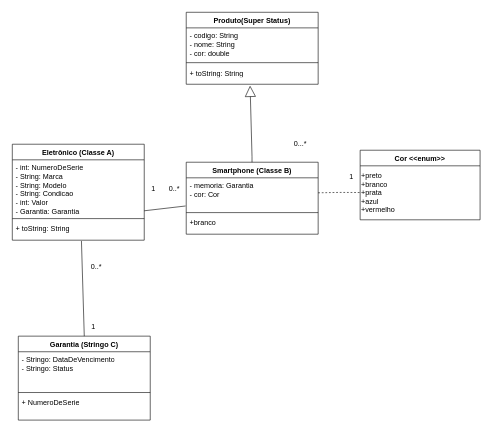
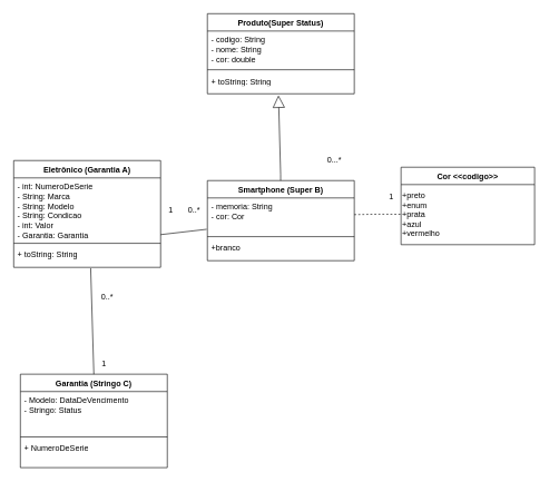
  <mxCell id="0" />
  <mxCell id="1" parent="0" />
  <mxCell id="2" value="Garantia (Stringo C)" style="swimlane;fontStyle=1;align=center;verticalAlign=top;childLayout=stackLayout;horizontal=1;startSize=26;horizontalStack=0;resizeParent=1;resizeParentMax=0;resizeLast=0;collapsible=1;marginBottom=0;whiteSpace=wrap;html=1;" parent="1" vertex="1"><mxGeometry x="30" y="560" width="220" height="140" as="geometry" /></mxCell>
- <mxCell id="3" value="&lt;div&gt;- Stringo: DataDeVencimento&lt;/div&gt;&lt;div&gt;- Stringo: Status&lt;/div&gt;" style="text;strokeColor=none;fillColor=none;align=left;verticalAlign=top;spacingLeft=4;spacingRight=4;overflow=hidden;rotatable=0;points=[[0,0.5],[1,0.5]];portConstraint=eastwest;whiteSpace=wrap;html=1;" parent="2" vertex="1"><mxGeometry y="26" width="220" height="64" as="geometry" /></mxCell>
+ <mxCell id="3" value="&lt;div&gt;- Modelo: DataDeVencimento&lt;/div&gt;&lt;div&gt;- Stringo: Status&lt;/div&gt;" style="text;strokeColor=none;fillColor=none;align=left;verticalAlign=top;spacingLeft=4;spacingRight=4;overflow=hidden;rotatable=0;points=[[0,0.5],[1,0.5]];portConstraint=eastwest;whiteSpace=wrap;html=1;" parent="2" vertex="1"><mxGeometry y="26" width="220" height="64" as="geometry" /></mxCell>
  <mxCell id="4" value="" style="line;strokeWidth=1;fillColor=none;align=left;verticalAlign=middle;spacingTop=-1;spacingLeft=3;spacingRight=3;rotatable=0;labelPosition=right;points=[];portConstraint=eastwest;strokeColor=inherit;" parent="2" vertex="1"><mxGeometry y="90" width="220" height="8" as="geometry" /></mxCell>
  <mxCell id="5" value="+ NumeroDeSerie" style="text;strokeColor=none;fillColor=none;align=left;verticalAlign=top;spacingLeft=4;spacingRight=4;overflow=hidden;rotatable=0;points=[[0,0.5],[1,0.5]];portConstraint=eastwest;whiteSpace=wrap;html=1;" parent="2" vertex="1"><mxGeometry y="98" width="220" height="42" as="geometry" /></mxCell>
- <mxCell id="6" value="Eletrônico (Classe A)" style="swimlane;fontStyle=1;align=center;verticalAlign=top;childLayout=stackLayout;horizontal=1;startSize=26;horizontalStack=0;resizeParent=1;resizeParentMax=0;resizeLast=0;collapsible=1;marginBottom=0;whiteSpace=wrap;html=1;" parent="1" vertex="1"><mxGeometry x="20" y="240" width="220" height="160" as="geometry" /></mxCell>
+ <mxCell id="6" value="Eletrônico (Garantia A)" style="swimlane;fontStyle=1;align=center;verticalAlign=top;childLayout=stackLayout;horizontal=1;startSize=26;horizontalStack=0;resizeParent=1;resizeParentMax=0;resizeLast=0;collapsible=1;marginBottom=0;whiteSpace=wrap;html=1;" parent="1" vertex="1"><mxGeometry x="20" y="240" width="220" height="160" as="geometry" /></mxCell>
  <mxCell id="7" value="- int: NumeroDeSerie&lt;div&gt;- String: Marca&lt;/div&gt;&lt;div&gt;- String: Modelo&lt;/div&gt;&lt;div&gt;- String: Condicao&lt;/div&gt;&lt;div&gt;- int: Valor&lt;/div&gt;&lt;div&gt;- Garantia: Garantia&lt;/div&gt;" style="text;strokeColor=none;fillColor=none;align=left;verticalAlign=top;spacingLeft=4;spacingRight=4;overflow=hidden;rotatable=0;points=[[0,0.5],[1,0.5]];portConstraint=eastwest;whiteSpace=wrap;html=1;" parent="6" vertex="1"><mxGeometry y="26" width="220" height="94" as="geometry" /></mxCell>
  <mxCell id="8" value="" style="line;strokeWidth=1;fillColor=none;align=left;verticalAlign=middle;spacingTop=-1;spacingLeft=3;spacingRight=3;rotatable=0;labelPosition=right;points=[];portConstraint=eastwest;strokeColor=inherit;" parent="6" vertex="1"><mxGeometry y="120" width="220" height="8" as="geometry" /></mxCell>
  <mxCell id="9" value="&lt;div&gt;+ toString: String&lt;br&gt;&lt;/div&gt;" style="text;strokeColor=none;fillColor=none;align=left;verticalAlign=top;spacingLeft=4;spacingRight=4;overflow=hidden;rotatable=0;points=[[0,0.5],[1,0.5]];portConstraint=eastwest;whiteSpace=wrap;html=1;" parent="6" vertex="1"><mxGeometry y="128" width="220" height="32" as="geometry" /></mxCell>
- <mxCell id="10" value="Smartphone (Classe B)" style="swimlane;fontStyle=1;align=center;verticalAlign=top;childLayout=stackLayout;horizontal=1;startSize=26;horizontalStack=0;resizeParent=1;resizeParentMax=0;resizeLast=0;collapsible=1;marginBottom=0;whiteSpace=wrap;html=1;" parent="1" vertex="1"><mxGeometry x="310" y="270" width="220" height="120" as="geometry" /></mxCell>
- <mxCell id="11" value="&lt;div&gt;&lt;span style=&quot;background-color: initial;&quot;&gt;- memoria: Garantia&lt;/span&gt;&lt;br&gt;&lt;/div&gt;&lt;div&gt;- cor: Cor&lt;/div&gt;" style="text;strokeColor=none;fillColor=none;align=left;verticalAlign=top;spacingLeft=4;spacingRight=4;overflow=hidden;rotatable=0;points=[[0,0.5],[1,0.5]];portConstraint=eastwest;whiteSpace=wrap;html=1;" parent="10" vertex="1"><mxGeometry y="26" width="220" height="54" as="geometry" /></mxCell>
+ <mxCell id="10" value="Smartphone (Super B)" style="swimlane;fontStyle=1;align=center;verticalAlign=top;childLayout=stackLayout;horizontal=1;startSize=26;horizontalStack=0;resizeParent=1;resizeParentMax=0;resizeLast=0;collapsible=1;marginBottom=0;whiteSpace=wrap;html=1;" parent="1" vertex="1"><mxGeometry x="310" y="270" width="220" height="120" as="geometry" /></mxCell>
+ <mxCell id="11" value="&lt;div&gt;&lt;span style=&quot;background-color: initial;&quot;&gt;- memoria: String&lt;/span&gt;&lt;br&gt;&lt;/div&gt;&lt;div&gt;- cor: Cor&lt;/div&gt;" style="text;strokeColor=none;fillColor=none;align=left;verticalAlign=top;spacingLeft=4;spacingRight=4;overflow=hidden;rotatable=0;points=[[0,0.5],[1,0.5]];portConstraint=eastwest;whiteSpace=wrap;html=1;" parent="10" vertex="1"><mxGeometry y="26" width="220" height="54" as="geometry" /></mxCell>
  <mxCell id="12" value="" style="line;strokeWidth=1;fillColor=none;align=left;verticalAlign=middle;spacingTop=-1;spacingLeft=3;spacingRight=3;rotatable=0;labelPosition=right;points=[];portConstraint=eastwest;strokeColor=inherit;" parent="10" vertex="1"><mxGeometry y="80" width="220" height="8" as="geometry" /></mxCell>
  <mxCell id="13" value="+branco" style="text;strokeColor=none;fillColor=none;align=left;verticalAlign=top;spacingLeft=4;spacingRight=4;overflow=hidden;rotatable=0;points=[[0,0.5],[1,0.5]];portConstraint=eastwest;whiteSpace=wrap;html=1;" parent="10" vertex="1"><mxGeometry y="88" width="220" height="32" as="geometry" /></mxCell>
- <mxCell id="14" value="Cor &amp;lt;&amp;lt;enum&amp;gt;&amp;gt;" style="swimlane;fontStyle=1;align=center;verticalAlign=top;childLayout=stackLayout;horizontal=1;startSize=26;horizontalStack=0;resizeParent=1;resizeParentMax=0;resizeLast=0;collapsible=1;marginBottom=0;whiteSpace=wrap;html=1;" parent="1" vertex="1"><mxGeometry x="600" y="250" width="200" height="116" as="geometry" /></mxCell>
- <mxCell id="15" value="&lt;div&gt;+preto&lt;/div&gt;&lt;div&gt;+branco&lt;/div&gt;&lt;div&gt;+prata&lt;/div&gt;&lt;div&gt;+azul&lt;/div&gt;&lt;div&gt;+vermelho&lt;/div&gt;" style="text;html=1;align=left;verticalAlign=middle;resizable=0;points=[];autosize=1;strokeColor=none;fillColor=none;" parent="14" vertex="1"><mxGeometry y="26" width="200" height="90" as="geometry" /></mxCell>
+ <mxCell id="14" value="Cor &amp;lt;&amp;lt;codigo&amp;gt;&amp;gt;" style="swimlane;fontStyle=1;align=center;verticalAlign=top;childLayout=stackLayout;horizontal=1;startSize=26;horizontalStack=0;resizeParent=1;resizeParentMax=0;resizeLast=0;collapsible=1;marginBottom=0;whiteSpace=wrap;html=1;" parent="1" vertex="1"><mxGeometry x="600" y="250" width="200" height="116" as="geometry" /></mxCell>
+ <mxCell id="15" value="&lt;div&gt;+preto&lt;/div&gt;&lt;div&gt;+enum&lt;/div&gt;&lt;div&gt;+prata&lt;/div&gt;&lt;div&gt;+azul&lt;/div&gt;&lt;div&gt;+vermelho&lt;/div&gt;" style="text;html=1;align=left;verticalAlign=middle;resizable=0;points=[];autosize=1;strokeColor=none;fillColor=none;" parent="14" vertex="1"><mxGeometry y="26" width="200" height="90" as="geometry" /></mxCell>
  <mxCell id="16" value="Produto(Super Status)" style="swimlane;fontStyle=1;align=center;verticalAlign=top;childLayout=stackLayout;horizontal=1;startSize=26;horizontalStack=0;resizeParent=1;resizeParentMax=0;resizeLast=0;collapsible=1;marginBottom=0;whiteSpace=wrap;html=1;" parent="1" vertex="1"><mxGeometry x="310" y="20" width="220" height="120" as="geometry" /></mxCell>
  <mxCell id="17" value="- codigo: String&amp;nbsp;&lt;div&gt;- nome: String&lt;/div&gt;&lt;div&gt;- cor: double&lt;/div&gt;" style="text;strokeColor=none;fillColor=none;align=left;verticalAlign=top;spacingLeft=4;spacingRight=4;overflow=hidden;rotatable=0;points=[[0,0.5],[1,0.5]];portConstraint=eastwest;whiteSpace=wrap;html=1;" parent="16" vertex="1"><mxGeometry y="26" width="220" height="54" as="geometry" /></mxCell>
  <mxCell id="18" value="" style="line;strokeWidth=1;fillColor=none;align=left;verticalAlign=middle;spacingTop=-1;spacingLeft=3;spacingRight=3;rotatable=0;labelPosition=right;points=[];portConstraint=eastwest;strokeColor=inherit;" parent="16" vertex="1"><mxGeometry y="80" width="220" height="8" as="geometry" /></mxCell>
  <mxCell id="19" value="+ toString: String" style="text;strokeColor=none;fillColor=none;align=left;verticalAlign=top;spacingLeft=4;spacingRight=4;overflow=hidden;rotatable=0;points=[[0,0.5],[1,0.5]];portConstraint=eastwest;whiteSpace=wrap;html=1;" parent="16" vertex="1"><mxGeometry y="88" width="220" height="32" as="geometry" /></mxCell>
  <mxCell id="20" value="" style="endArrow=none;html=1;rounded=0;exitX=1;exitY=0.904;exitDx=0;exitDy=0;exitPerimeter=0;entryX=-0.005;entryY=0.87;entryDx=0;entryDy=0;entryPerimeter=0;" parent="1" source="7" target="11" edge="1"><mxGeometry width="50" height="50" relative="1" as="geometry"><mxPoint x="240" y="334.41" as="sourcePoint" /><mxPoint x="311" y="334.41" as="targetPoint" /></mxGeometry></mxCell>
  <mxCell id="21" value="" style="endArrow=none;html=1;rounded=0;dashed=1;" parent="1" source="11" target="15" edge="1"><mxGeometry width="50" height="50" relative="1" as="geometry"><mxPoint x="530" y="320.662" as="sourcePoint" /><mxPoint x="600" y="320" as="targetPoint" /><Array as="points"><mxPoint x="565.24" y="320.35" /></Array></mxGeometry></mxCell>
  <mxCell id="22" value="1" style="text;html=1;align=center;verticalAlign=middle;resizable=0;points=[];autosize=1;strokeColor=none;fillColor=none;" parent="1" vertex="1"><mxGeometry x="570" y="280" width="30" height="30" as="geometry" /></mxCell>
  <mxCell id="23" value="0...*" style="text;html=1;align=center;verticalAlign=middle;resizable=0;points=[];autosize=1;strokeColor=none;fillColor=none;" parent="1" vertex="1"><mxGeometry x="480" y="225" width="40" height="30" as="geometry" /></mxCell>
  <mxCell id="24" value="0..*" style="text;html=1;align=center;verticalAlign=middle;resizable=0;points=[];autosize=1;strokeColor=none;fillColor=none;" parent="1" vertex="1"><mxGeometry x="270" y="300" width="40" height="30" as="geometry" /></mxCell>
  <mxCell id="25" value="1" style="text;html=1;align=center;verticalAlign=middle;resizable=0;points=[];autosize=1;strokeColor=none;fillColor=none;" parent="1" vertex="1"><mxGeometry x="240" y="300" width="30" height="30" as="geometry" /></mxCell>
  <mxCell id="26" value="" style="endArrow=block;endSize=16;endFill=0;html=1;rounded=0;entryX=0.484;entryY=1.075;entryDx=0;entryDy=0;entryPerimeter=0;" parent="1" target="19" edge="1"><mxGeometry width="160" relative="1" as="geometry"><mxPoint x="419.72" y="270" as="sourcePoint" /><mxPoint x="420.02" y="220.004" as="targetPoint" /><Array as="points"><mxPoint x="419.72" y="260.74" /></Array></mxGeometry></mxCell>
  <mxCell id="27" value="" style="endArrow=none;html=1;rounded=0;exitX=0.5;exitY=0;exitDx=0;exitDy=0;entryX=0.524;entryY=1.039;entryDx=0;entryDy=0;entryPerimeter=0;" parent="1" source="2" target="9" edge="1"><mxGeometry width="50" height="50" relative="1" as="geometry"><mxPoint x="400" y="430" as="sourcePoint" /><mxPoint x="450" y="380" as="targetPoint" /><Array as="points" /></mxGeometry></mxCell>
  <mxCell id="28" value="1" style="text;html=1;align=center;verticalAlign=middle;resizable=0;points=[];autosize=1;strokeColor=none;fillColor=none;" parent="1" vertex="1"><mxGeometry x="140" y="530" width="30" height="30" as="geometry" /></mxCell>
  <mxCell id="29" value="0..*" style="text;html=1;align=center;verticalAlign=middle;resizable=0;points=[];autosize=1;strokeColor=none;fillColor=none;" parent="1" vertex="1"><mxGeometry x="140" y="430" width="40" height="30" as="geometry" /></mxCell>
